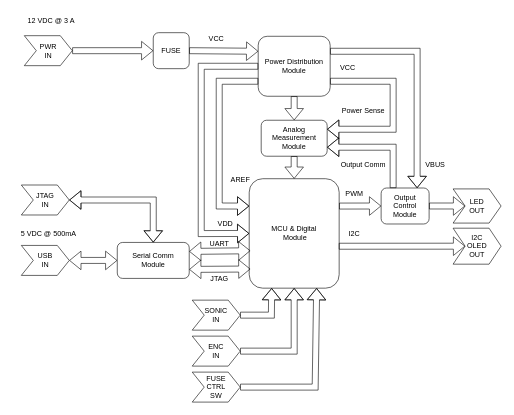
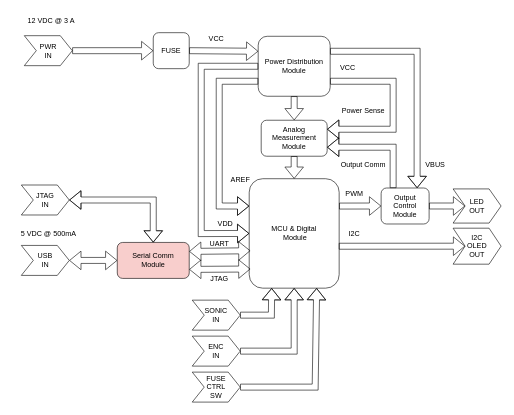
  <mxCell id="0" />
  <mxCell id="1" parent="0" />
  <mxCell id="2" value="Power Distribution Module" style="rounded=1;whiteSpace=wrap;html=1;" vertex="1" parent="1"><mxGeometry x="430" y="60" width="120" height="100" as="geometry" /></mxCell>
  <mxCell id="3" value="Analog Measurement&lt;br&gt;Module" style="rounded=1;whiteSpace=wrap;html=1;" vertex="1" parent="1"><mxGeometry x="435" y="200" width="110" height="60" as="geometry" /></mxCell>
  <mxCell id="4" value="MCU &amp;amp; Digital&lt;br&gt;&amp;nbsp;Module" style="rounded=1;whiteSpace=wrap;html=1;" vertex="1" parent="1"><mxGeometry x="415" y="297.5" width="150" height="182.5" as="geometry" /></mxCell>
- <mxCell id="5" value="Serial Comm&lt;br&gt;Module" style="rounded=1;whiteSpace=wrap;html=1;" vertex="1" parent="1"><mxGeometry x="195" y="403.75" width="120" height="60" as="geometry" /></mxCell>
+ <mxCell id="5" value="Serial Comm&lt;br&gt;Module" style="rounded=1;whiteSpace=wrap;html=1;fillColor=#f8cecc;" vertex="1" parent="1"><mxGeometry x="195" y="403.75" width="120" height="60" as="geometry" /></mxCell>
  <mxCell id="6" value="Output Control Module" style="rounded=1;whiteSpace=wrap;html=1;" vertex="1" parent="1"><mxGeometry x="635" y="313" width="80" height="60" as="geometry" /></mxCell>
  <mxCell id="7" value="12 VDC @ 3 A" style="text;html=1;strokeColor=none;fillColor=none;align=center;verticalAlign=middle;whiteSpace=wrap;rounded=0;" vertex="1" parent="1"><mxGeometry x="40" y="20" width="90" height="30" as="geometry" /></mxCell>
  <mxCell id="8" value="" style="shape=flexArrow;endArrow=classic;html=1;rounded=0;entryX=0;entryY=0.5;entryDx=0;entryDy=0;exitX=1;exitY=0.25;exitDx=0;exitDy=0;" edge="1" parent="1" source="4" target="6"><mxGeometry width="50" height="50" relative="1" as="geometry"><mxPoint x="535" y="500" as="sourcePoint" /><mxPoint x="585" y="450" as="targetPoint" /></mxGeometry></mxCell>
  <mxCell id="9" value="PWM" style="text;html=1;align=center;verticalAlign=middle;resizable=0;points=[];autosize=1;strokeColor=none;fillColor=none;" vertex="1" parent="1"><mxGeometry x="565" y="308" width="50" height="30" as="geometry" /></mxCell>
  <mxCell id="10" value="5 VDC @ 500mA" style="text;html=1;align=center;verticalAlign=middle;resizable=0;points=[];autosize=1;strokeColor=none;fillColor=none;" vertex="1" parent="1"><mxGeometry x="20" y="373.75" width="120" height="30" as="geometry" /></mxCell>
  <mxCell id="11" value="" style="shape=flexArrow;endArrow=classic;startArrow=classic;html=1;rounded=0;exitX=1;exitY=0.5;exitDx=0;exitDy=0;" edge="1" parent="1" source="12" target="5"><mxGeometry width="100" height="100" relative="1" as="geometry"><mxPoint x="50" y="428.75" as="sourcePoint" /><mxPoint x="170" y="428.75" as="targetPoint" /></mxGeometry></mxCell>
  <mxCell id="12" value="USB&lt;br&gt;IN" style="shape=step;perimeter=stepPerimeter;whiteSpace=wrap;html=1;fixedSize=1;" vertex="1" parent="1"><mxGeometry x="35" y="408.75" width="80" height="50" as="geometry" /></mxCell>
  <mxCell id="13" value="" style="shape=flexArrow;endArrow=classic;html=1;rounded=0;exitX=0.5;exitY=1;exitDx=0;exitDy=0;entryX=0.5;entryY=0;entryDx=0;entryDy=0;" edge="1" parent="1" source="3" target="4"><mxGeometry width="50" height="50" relative="1" as="geometry"><mxPoint x="625" y="270" as="sourcePoint" /><mxPoint x="675" y="220" as="targetPoint" /></mxGeometry></mxCell>
  <mxCell id="14" value="PWR&lt;br&gt;IN" style="shape=step;perimeter=stepPerimeter;whiteSpace=wrap;html=1;fixedSize=1;" vertex="1" parent="1"><mxGeometry x="40" y="59" width="80" height="50" as="geometry" /></mxCell>
  <mxCell id="15" value="LED&lt;br&gt;OUT" style="shape=step;perimeter=stepPerimeter;whiteSpace=wrap;html=1;fixedSize=1;" vertex="1" parent="1"><mxGeometry x="755" y="314.5" width="80" height="57" as="geometry" /></mxCell>
  <mxCell id="16" value="" style="shape=flexArrow;endArrow=classic;html=1;rounded=0;exitX=1;exitY=0.5;exitDx=0;exitDy=0;" edge="1" parent="1" source="6" target="15"><mxGeometry width="50" height="50" relative="1" as="geometry"><mxPoint x="715" y="364.58" as="sourcePoint" /><mxPoint x="795" y="364.58" as="targetPoint" /></mxGeometry></mxCell>
  <mxCell id="17" value="I2C&lt;br&gt;OLED&lt;br&gt;OUT" style="shape=step;perimeter=stepPerimeter;whiteSpace=wrap;html=1;fixedSize=1;" vertex="1" parent="1"><mxGeometry x="755" y="380" width="80" height="60" as="geometry" /></mxCell>
  <mxCell id="18" value="ENC&lt;br&gt;IN" style="shape=step;perimeter=stepPerimeter;whiteSpace=wrap;html=1;fixedSize=1;" vertex="1" parent="1"><mxGeometry x="320" y="560" width="80" height="50" as="geometry" /></mxCell>
  <mxCell id="19" value="" style="shape=flexArrow;endArrow=classic;html=1;rounded=0;entryX=0;entryY=0.25;entryDx=0;entryDy=0;exitX=0;exitY=0.75;exitDx=0;exitDy=0;" edge="1" parent="1" source="2" target="4"><mxGeometry width="50" height="50" relative="1" as="geometry"><mxPoint x="175" y="230" as="sourcePoint" /><mxPoint x="225" y="180" as="targetPoint" /><Array as="points"><mxPoint x="365" y="135" /><mxPoint x="365" y="343" /></Array></mxGeometry></mxCell>
  <mxCell id="20" value="AREF" style="text;html=1;align=center;verticalAlign=middle;resizable=0;points=[];autosize=1;strokeColor=none;fillColor=none;" vertex="1" parent="1"><mxGeometry x="370" y="284.5" width="60" height="30" as="geometry" /></mxCell>
  <mxCell id="21" value="" style="shape=flexArrow;endArrow=classic;html=1;rounded=0;exitX=0.5;exitY=1;exitDx=0;exitDy=0;entryX=0.5;entryY=0;entryDx=0;entryDy=0;" edge="1" parent="1" source="2" target="3"><mxGeometry width="50" height="50" relative="1" as="geometry"><mxPoint x="615" y="130" as="sourcePoint" /><mxPoint x="615" y="167" as="targetPoint" /></mxGeometry></mxCell>
  <mxCell id="22" value="" style="shape=flexArrow;endArrow=classic;html=1;rounded=0;entryX=1;entryY=0.75;entryDx=0;entryDy=0;exitX=0.25;exitY=0;exitDx=0;exitDy=0;" edge="1" parent="1" source="6" target="3"><mxGeometry width="50" height="50" relative="1" as="geometry"><mxPoint x="645" y="320" as="sourcePoint" /><mxPoint x="695" y="270" as="targetPoint" /><Array as="points"><mxPoint x="655" y="245" /></Array></mxGeometry></mxCell>
  <mxCell id="23" value="Output Comm" style="text;html=1;align=center;verticalAlign=middle;resizable=0;points=[];autosize=1;strokeColor=none;fillColor=none;" vertex="1" parent="1"><mxGeometry x="555" y="260" width="100" height="30" as="geometry" /></mxCell>
  <mxCell id="24" value="" style="shape=flexArrow;endArrow=classic;html=1;rounded=0;exitX=0;exitY=0.5;exitDx=0;exitDy=0;entryX=0;entryY=0.5;entryDx=0;entryDy=0;" edge="1" parent="1" source="2" target="4"><mxGeometry width="50" height="50" relative="1" as="geometry"><mxPoint x="265" y="220" as="sourcePoint" /><mxPoint x="315" y="170" as="targetPoint" /><Array as="points"><mxPoint x="335" y="110" /><mxPoint x="335" y="389" /></Array></mxGeometry></mxCell>
  <mxCell id="25" value="VDD" style="text;html=1;align=center;verticalAlign=middle;resizable=0;points=[];autosize=1;strokeColor=none;fillColor=none;" vertex="1" parent="1"><mxGeometry x="350" y="358" width="50" height="30" as="geometry" /></mxCell>
  <mxCell id="26" value="" style="shape=flexArrow;endArrow=classic;html=1;rounded=0;exitX=1;exitY=0.75;exitDx=0;exitDy=0;entryX=1;entryY=0.25;entryDx=0;entryDy=0;" edge="1" parent="1" source="2" target="3"><mxGeometry width="50" height="50" relative="1" as="geometry"><mxPoint x="605" y="140" as="sourcePoint" /><mxPoint x="655" y="90" as="targetPoint" /><Array as="points"><mxPoint x="655" y="135" /><mxPoint x="655" y="215" /></Array></mxGeometry></mxCell>
  <mxCell id="27" value="Power Sense" style="text;html=1;align=center;verticalAlign=middle;resizable=0;points=[];autosize=1;strokeColor=none;fillColor=none;" vertex="1" parent="1"><mxGeometry x="555" y="170" width="100" height="30" as="geometry" /></mxCell>
  <mxCell id="28" value="" style="shape=flexArrow;endArrow=classic;html=1;rounded=0;exitX=1;exitY=0.25;exitDx=0;exitDy=0;entryX=0.75;entryY=0;entryDx=0;entryDy=0;" edge="1" parent="1" source="2" target="6"><mxGeometry width="50" height="50" relative="1" as="geometry"><mxPoint x="775" y="190" as="sourcePoint" /><mxPoint x="825" y="140" as="targetPoint" /><Array as="points"><mxPoint x="695" y="85" /></Array></mxGeometry></mxCell>
  <mxCell id="29" value="VBUS" style="text;html=1;align=center;verticalAlign=middle;resizable=0;points=[];autosize=1;strokeColor=none;fillColor=none;" vertex="1" parent="1"><mxGeometry x="695" y="260" width="60" height="30" as="geometry" /></mxCell>
  <mxCell id="30" value="VCC" style="text;html=1;align=center;verticalAlign=middle;resizable=0;points=[];autosize=1;strokeColor=none;fillColor=none;" vertex="1" parent="1"><mxGeometry x="554" y="98" width="50" height="30" as="geometry" /></mxCell>
  <mxCell id="31" value="" style="shape=flexArrow;endArrow=classic;html=1;rounded=0;entryX=0;entryY=0.5;entryDx=0;entryDy=0;exitX=0.997;exitY=0.617;exitDx=0;exitDy=0;exitPerimeter=0;" edge="1" parent="1" source="4" target="17"><mxGeometry width="50" height="50" relative="1" as="geometry"><mxPoint x="575" y="353" as="sourcePoint" /><mxPoint x="645" y="353" as="targetPoint" /></mxGeometry></mxCell>
  <mxCell id="32" value="SONIC&lt;br&gt;IN" style="shape=step;perimeter=stepPerimeter;whiteSpace=wrap;html=1;fixedSize=1;" vertex="1" parent="1"><mxGeometry x="320" y="500" width="80" height="50" as="geometry" /></mxCell>
  <mxCell id="33" value="" style="shape=flexArrow;endArrow=classic;html=1;rounded=0;exitX=1;exitY=0.5;exitDx=0;exitDy=0;entryX=0;entryY=0.5;entryDx=0;entryDy=0;" edge="1" parent="1" source="14" target="35"><mxGeometry width="50" height="50" relative="1" as="geometry"><mxPoint x="225" y="104" as="sourcePoint" /><mxPoint x="285" y="84" as="targetPoint" /></mxGeometry></mxCell>
  <mxCell id="34" value="FUSE&lt;br&gt;CTRL&lt;br&gt;SW" style="shape=step;perimeter=stepPerimeter;whiteSpace=wrap;html=1;fixedSize=1;" vertex="1" parent="1"><mxGeometry x="320" y="620" width="80" height="50" as="geometry" /></mxCell>
  <mxCell id="35" value="FUSE" style="rounded=1;whiteSpace=wrap;html=1;" vertex="1" parent="1"><mxGeometry x="255" y="54" width="60" height="60" as="geometry" /></mxCell>
  <mxCell id="36" value="" style="shape=flexArrow;endArrow=classic;html=1;rounded=0;entryX=0;entryY=0.25;entryDx=0;entryDy=0;exitX=1;exitY=0.5;exitDx=0;exitDy=0;" edge="1" parent="1" source="35" target="2"><mxGeometry width="50" height="50" relative="1" as="geometry"><mxPoint x="235" y="180" as="sourcePoint" /><mxPoint x="285" y="130" as="targetPoint" /></mxGeometry></mxCell>
  <mxCell id="37" value="I2C" style="text;html=1;align=center;verticalAlign=middle;resizable=0;points=[];autosize=1;strokeColor=none;fillColor=none;" vertex="1" parent="1"><mxGeometry x="570" y="373.75" width="40" height="30" as="geometry" /></mxCell>
  <mxCell id="38" value="" style="shape=flexArrow;endArrow=classic;html=1;rounded=0;entryX=0.25;entryY=1;entryDx=0;entryDy=0;exitX=1;exitY=0.5;exitDx=0;exitDy=0;" edge="1" parent="1" source="32" target="4"><mxGeometry width="50" height="50" relative="1" as="geometry"><mxPoint x="465" y="600" as="sourcePoint" /><mxPoint x="515" y="550" as="targetPoint" /><Array as="points"><mxPoint x="452" y="525" /></Array></mxGeometry></mxCell>
  <mxCell id="39" value="" style="shape=flexArrow;endArrow=classic;html=1;rounded=0;entryX=0.5;entryY=1;entryDx=0;entryDy=0;exitX=1;exitY=0.5;exitDx=0;exitDy=0;" edge="1" parent="1" source="18" target="4"><mxGeometry width="50" height="50" relative="1" as="geometry"><mxPoint x="485" y="600" as="sourcePoint" /><mxPoint x="535" y="550" as="targetPoint" /><Array as="points"><mxPoint x="490" y="585" /></Array></mxGeometry></mxCell>
  <mxCell id="40" value="" style="shape=flexArrow;endArrow=classic;html=1;rounded=0;entryX=0.75;entryY=1;entryDx=0;entryDy=0;exitX=1;exitY=0.5;exitDx=0;exitDy=0;" edge="1" parent="1" source="34" target="4"><mxGeometry width="50" height="50" relative="1" as="geometry"><mxPoint x="515" y="570" as="sourcePoint" /><mxPoint x="565" y="520" as="targetPoint" /><Array as="points"><mxPoint x="525" y="645" /></Array></mxGeometry></mxCell>
  <mxCell id="41" value="" style="shape=flexArrow;endArrow=classic;startArrow=classic;html=1;rounded=0;entryX=0.013;entryY=0.658;entryDx=0;entryDy=0;exitX=1;exitY=0.25;exitDx=0;exitDy=0;entryPerimeter=0;" edge="1" parent="1" source="5" target="4"><mxGeometry width="100" height="100" relative="1" as="geometry"><mxPoint x="295" y="550" as="sourcePoint" /><mxPoint x="395" y="450" as="targetPoint" /></mxGeometry></mxCell>
  <mxCell id="42" value="VCC" style="text;html=1;align=center;verticalAlign=middle;resizable=0;points=[];autosize=1;strokeColor=none;fillColor=none;" vertex="1" parent="1"><mxGeometry x="335" y="50" width="50" height="30" as="geometry" /></mxCell>
  <mxCell id="43" value="JTAG&lt;br&gt;IN" style="shape=step;perimeter=stepPerimeter;whiteSpace=wrap;html=1;fixedSize=1;" vertex="1" parent="1"><mxGeometry x="35" y="308" width="80" height="50" as="geometry" /></mxCell>
  <mxCell id="44" value="" style="shape=flexArrow;endArrow=classic;startArrow=classic;html=1;rounded=0;exitX=1;exitY=0.5;exitDx=0;exitDy=0;entryX=0.5;entryY=0;entryDx=0;entryDy=0;" edge="1" parent="1" source="43" target="5"><mxGeometry width="100" height="100" relative="1" as="geometry"><mxPoint x="130" y="322.41" as="sourcePoint" /><mxPoint x="210" y="322.41" as="targetPoint" /><Array as="points"><mxPoint x="255" y="333" /></Array></mxGeometry></mxCell>
  <mxCell id="45" value="UART" style="text;html=1;align=center;verticalAlign=middle;resizable=0;points=[];autosize=1;strokeColor=none;fillColor=none;" vertex="1" parent="1"><mxGeometry x="335" y="392" width="60" height="30" as="geometry" /></mxCell>
  <mxCell id="46" value="" style="shape=flexArrow;endArrow=classic;startArrow=classic;html=1;rounded=0;exitX=1;exitY=0.75;exitDx=0;exitDy=0;entryX=0.013;entryY=0.825;entryDx=0;entryDy=0;entryPerimeter=0;" edge="1" parent="1" source="5" target="4"><mxGeometry width="100" height="100" relative="1" as="geometry"><mxPoint x="405" y="520" as="sourcePoint" /><mxPoint x="505" y="420" as="targetPoint" /></mxGeometry></mxCell>
  <mxCell id="47" value="JTAG" style="text;html=1;align=center;verticalAlign=middle;resizable=0;points=[];autosize=1;strokeColor=none;fillColor=none;" vertex="1" parent="1"><mxGeometry x="340" y="450" width="50" height="30" as="geometry" /></mxCell>
